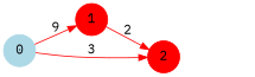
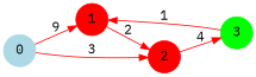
  digraph {
    rankdir=LR
    fontname="IBM Plex Mono"
    node [color=red fontname="IBM Plex Mono" shape=circle style=filled]
    edge [color=red fontname="IBM Plex Mono"]
    0 [color=lightblue]
    1
    2
+   3 [color=green]
    0 -> 1 [label=9]
    0 -> 2 [label=3]
    1 -> 2 [label=2]
+   2 -> 3 [label=4]
+   3 -> 1 [label=1]
  }
